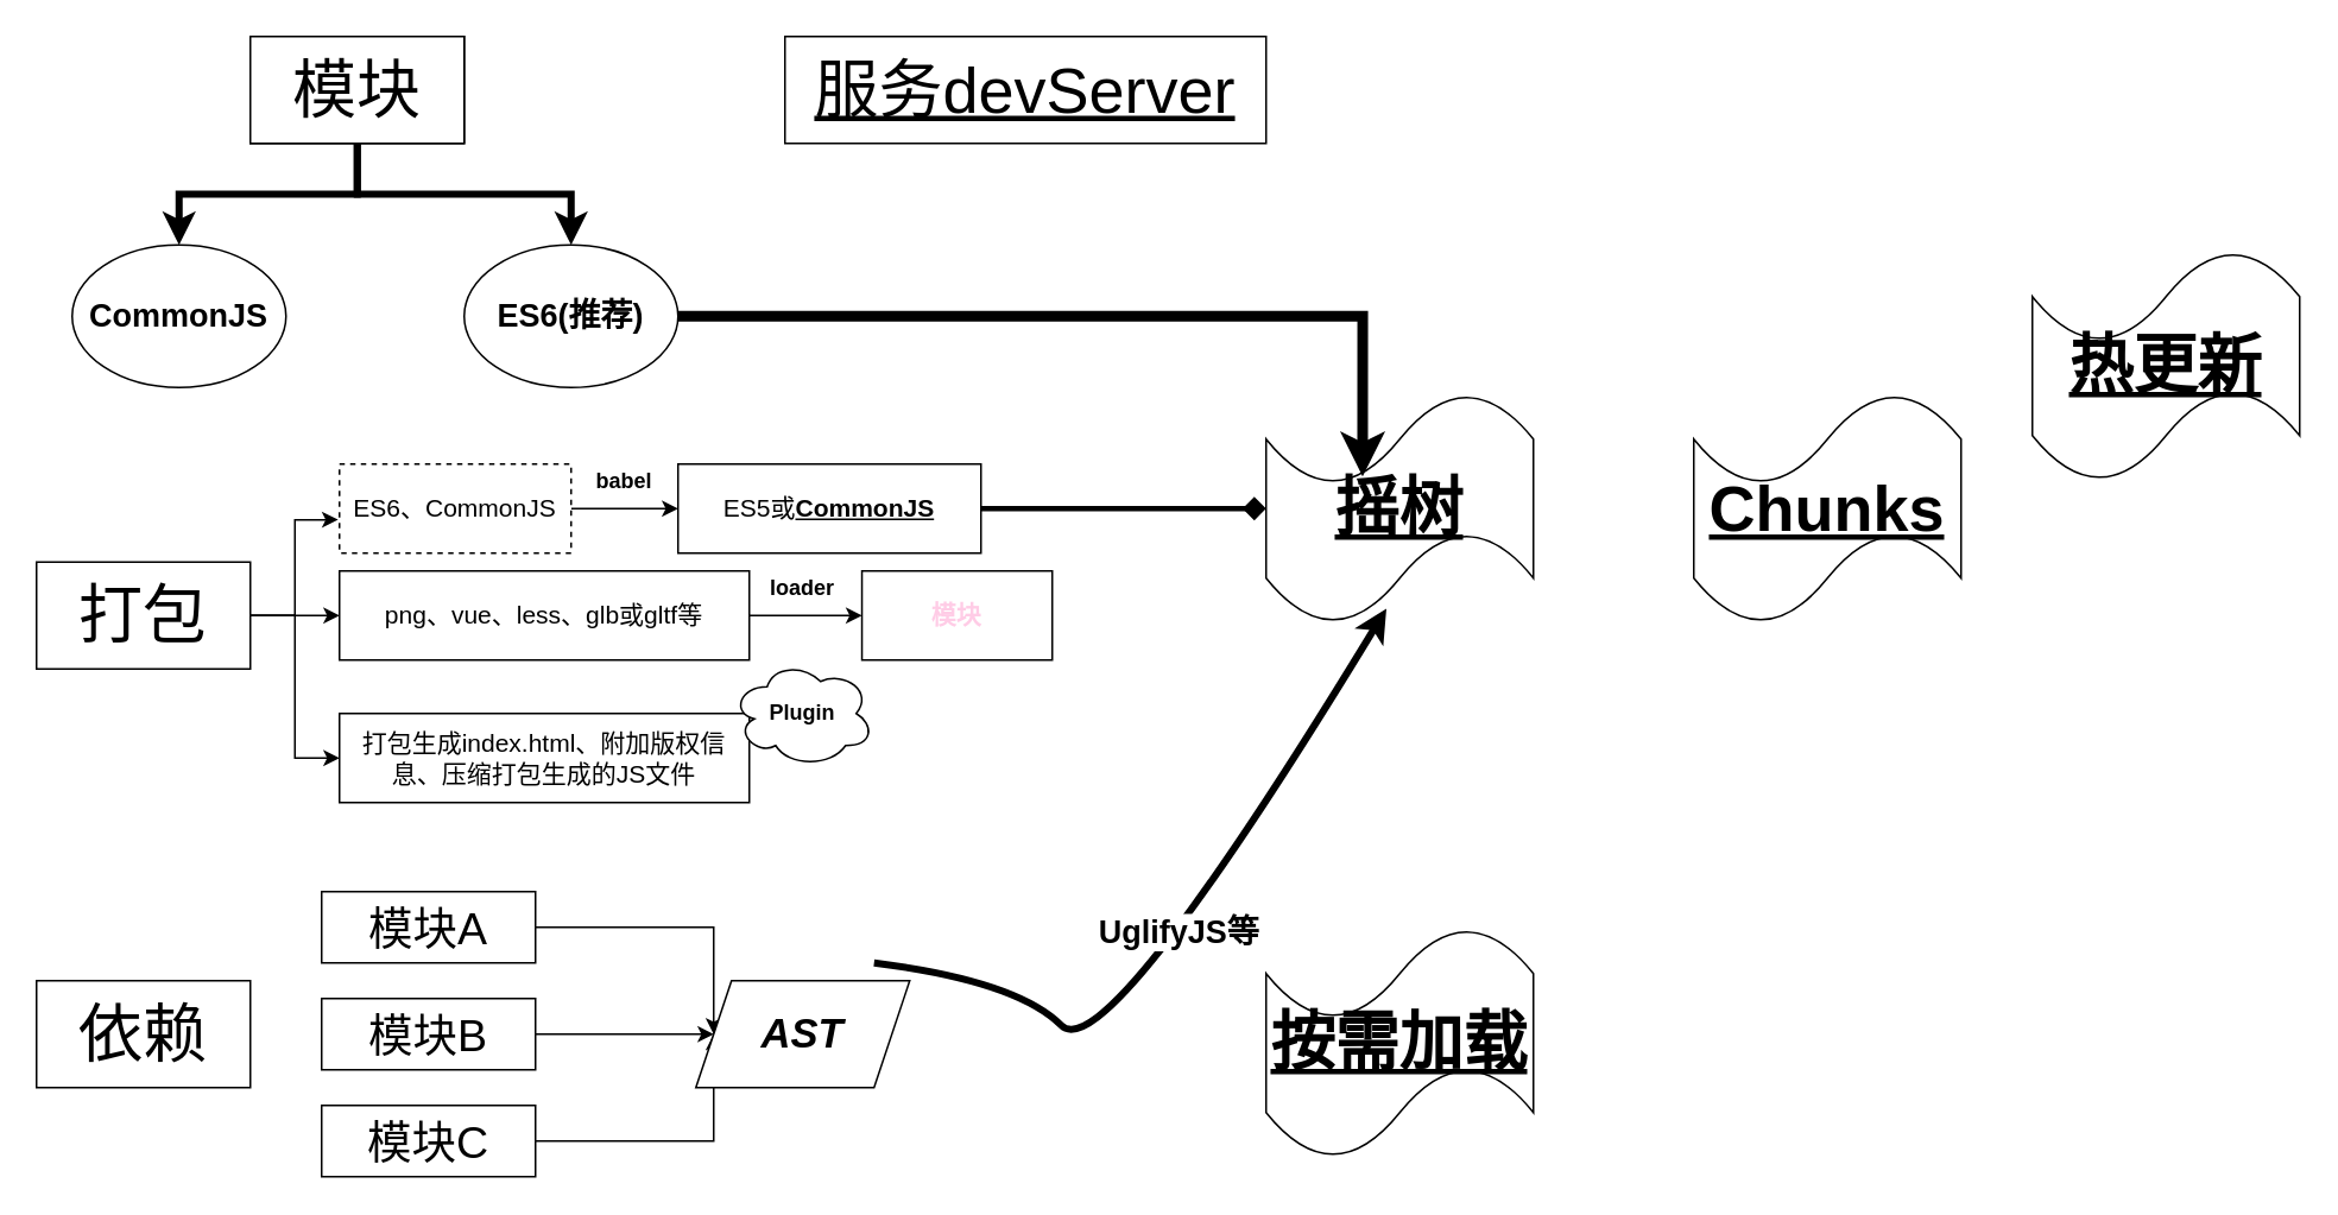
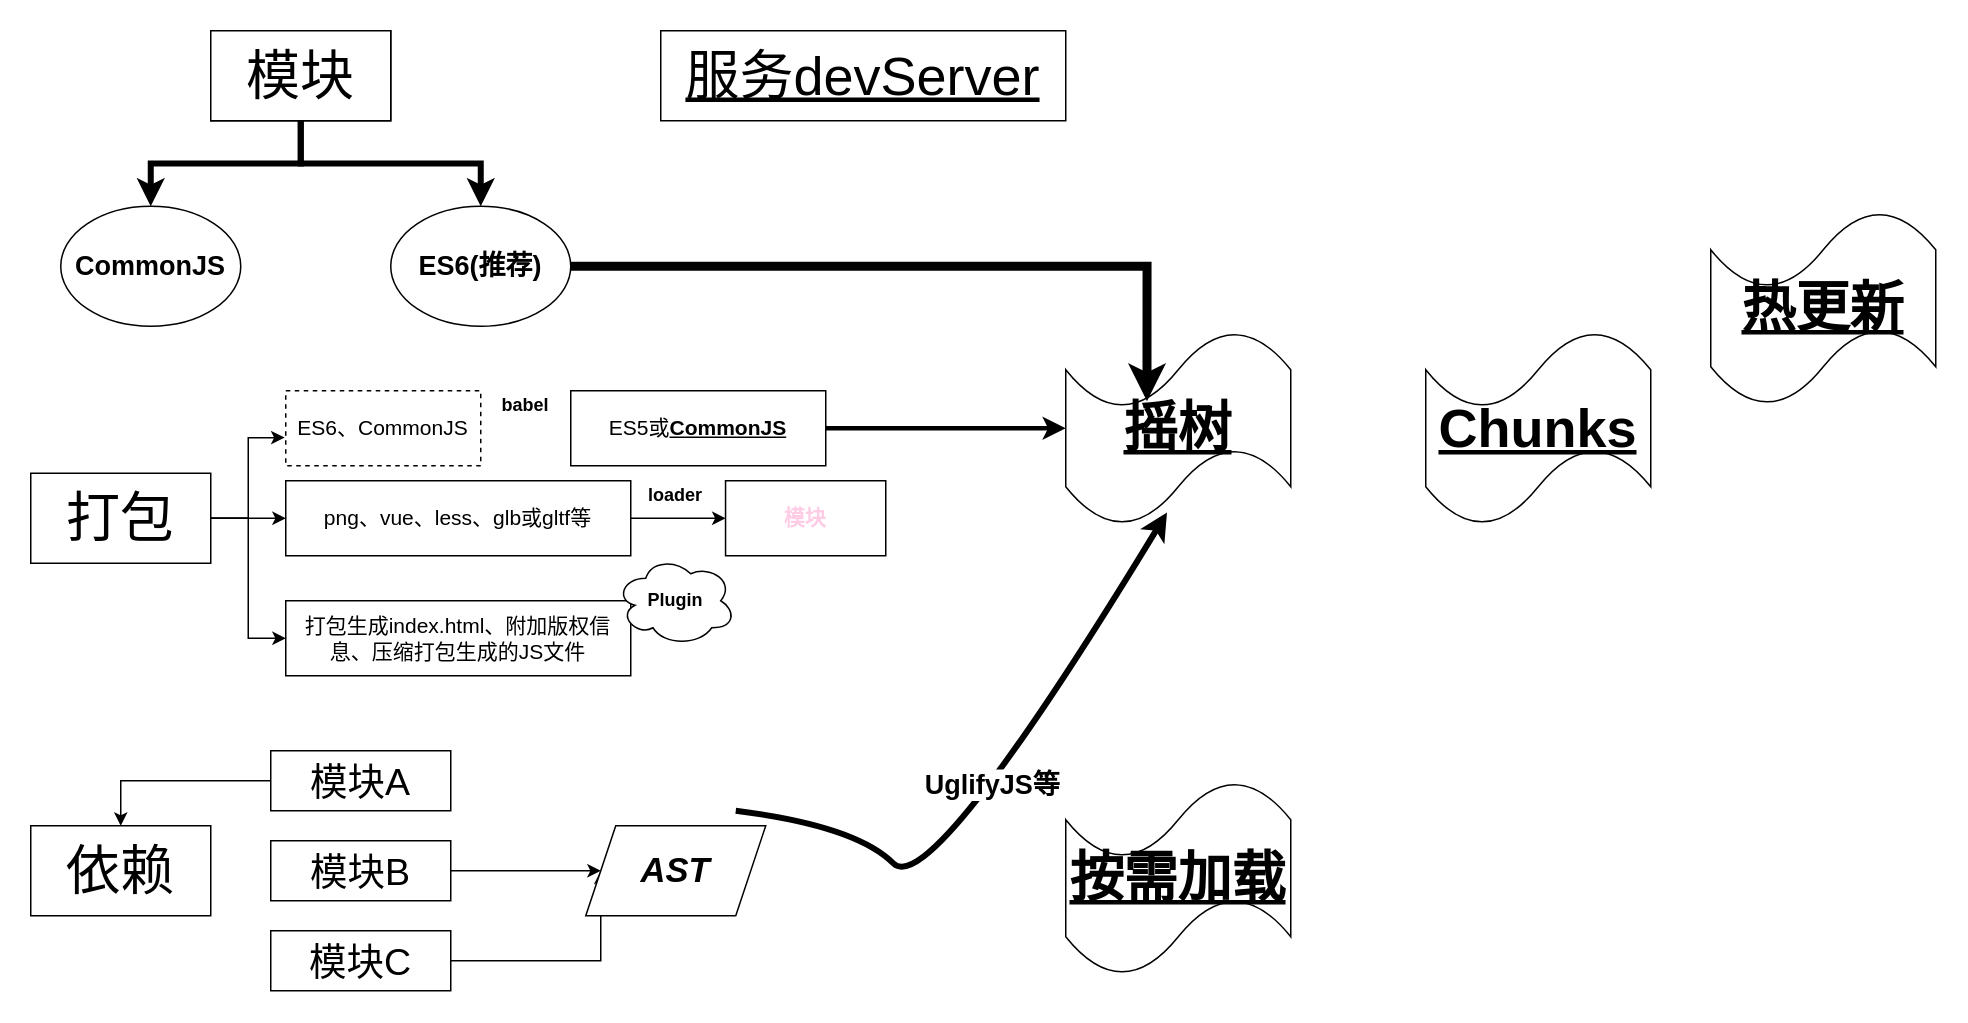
  <mxCell id="0" />
  <mxCell id="1" parent="0" />
  <mxCell id="2" value="&lt;span style=&quot;font-size: 36px;&quot;&gt;依赖&lt;/span&gt;" style="rounded=0;whiteSpace=wrap;html=1;" vertex="1" parent="1"><mxGeometry x="20" y="550" width="120" height="60" as="geometry" /></mxCell>
  <mxCell id="3" value="" style="group" vertex="1" connectable="0" parent="1"><mxGeometry x="40" y="20" width="340" height="197" as="geometry" /></mxCell>
  <mxCell id="4" value="&lt;font style=&quot;font-size: 36px;&quot;&gt;模块&lt;/font&gt;" style="rounded=0;whiteSpace=wrap;html=1;" vertex="1" parent="3"><mxGeometry x="100" width="120" height="60" as="geometry" /></mxCell>
  <mxCell id="5" style="edgeStyle=orthogonalEdgeStyle;rounded=0;orthogonalLoop=1;jettySize=auto;html=1;strokeWidth=4;" edge="1" parent="3" source="7" target="8"><mxGeometry relative="1" as="geometry" /></mxCell>
  <mxCell id="6" style="edgeStyle=orthogonalEdgeStyle;rounded=0;orthogonalLoop=1;jettySize=auto;html=1;strokeWidth=4;" edge="1" parent="3" source="7" target="9"><mxGeometry relative="1" as="geometry" /></mxCell>
  <mxCell id="7" value="&lt;font style=&quot;font-size: 36px;&quot;&gt;模块&lt;/font&gt;" style="rounded=0;whiteSpace=wrap;html=1;" vertex="1" parent="3"><mxGeometry x="100" width="120" height="60" as="geometry" /></mxCell>
  <mxCell id="8" value="&lt;font style=&quot;font-size: 18px;&quot;&gt;&lt;b&gt;CommonJS&lt;/b&gt;&lt;/font&gt;" style="ellipse;whiteSpace=wrap;html=1;" vertex="1" parent="3"><mxGeometry y="117" width="120" height="80" as="geometry" /></mxCell>
  <mxCell id="9" value="&lt;span style=&quot;font-size: 18px;&quot;&gt;&lt;b&gt;ES6(推荐)&lt;/b&gt;&lt;/span&gt;" style="ellipse;whiteSpace=wrap;html=1;" vertex="1" parent="3"><mxGeometry x="220" y="117" width="120" height="80" as="geometry" /></mxCell>
  <mxCell id="10" value="" style="group" vertex="1" connectable="0" parent="1"><mxGeometry x="20" y="250" width="570" height="200" as="geometry" /></mxCell>
  <mxCell id="11" value="" style="group" vertex="1" connectable="0" parent="10"><mxGeometry x="170" width="400" height="200" as="geometry" /></mxCell>
- <mxCell id="12" style="edgeStyle=orthogonalEdgeStyle;rounded=0;orthogonalLoop=1;jettySize=auto;html=1;entryX=0;entryY=0.5;entryDx=0;entryDy=0;" edge="1" parent="11" source="13" target="14"><mxGeometry relative="1" as="geometry" /></mxCell>
  <mxCell id="13" value="&lt;font style=&quot;font-size: 14px;&quot;&gt;ES6、CommonJS&lt;/font&gt;" style="rounded=0;whiteSpace=wrap;html=1;dashed=1;" vertex="1" parent="11"><mxGeometry y="10" width="130" height="50" as="geometry" /></mxCell>
  <mxCell id="14" value="&lt;span style=&quot;font-size: 14px;&quot;&gt;ES5或&lt;/span&gt;&lt;u style=&quot;font-size: 14px; background-color: initial;&quot;&gt;&lt;b&gt;CommonJS&lt;/b&gt;&lt;/u&gt;" style="rounded=0;whiteSpace=wrap;html=1;" vertex="1" parent="11"><mxGeometry x="190" y="10" width="170" height="50" as="geometry" /></mxCell>
  <mxCell id="15" value="&lt;b&gt;babel&lt;/b&gt;" style="text;html=1;align=center;verticalAlign=middle;whiteSpace=wrap;rounded=0;" vertex="1" parent="11"><mxGeometry x="130" width="60" height="40" as="geometry" /></mxCell>
  <mxCell id="16" style="edgeStyle=orthogonalEdgeStyle;rounded=0;orthogonalLoop=1;jettySize=auto;html=1;" edge="1" parent="11" source="17" target="18"><mxGeometry relative="1" as="geometry" /></mxCell>
  <mxCell id="17" value="&lt;span style=&quot;font-size: 14px;&quot;&gt;png、vue、less、glb或gltf等&lt;/span&gt;" style="rounded=0;whiteSpace=wrap;html=1;" vertex="1" parent="11"><mxGeometry y="70" width="230" height="50" as="geometry" /></mxCell>
  <mxCell id="18" value="&lt;span style=&quot;font-size: 14px;&quot;&gt;&lt;b&gt;&lt;font color=&quot;#ffcce6&quot;&gt;模块&lt;/font&gt;&lt;/b&gt;&lt;/span&gt;" style="rounded=0;whiteSpace=wrap;html=1;" vertex="1" parent="11"><mxGeometry x="293.2" y="70" width="106.8" height="50" as="geometry" /></mxCell>
  <mxCell id="19" value="&lt;b&gt;loader&lt;/b&gt;" style="text;html=1;align=center;verticalAlign=middle;whiteSpace=wrap;rounded=0;" vertex="1" parent="11"><mxGeometry x="230" y="60" width="60" height="40" as="geometry" /></mxCell>
  <mxCell id="20" value="&lt;span style=&quot;font-size: 14px;&quot;&gt;打包生成index.html、附加版权信息、压缩打包生成的JS文件&lt;/span&gt;" style="rounded=0;whiteSpace=wrap;html=1;" vertex="1" parent="11"><mxGeometry y="150" width="230" height="50" as="geometry" /></mxCell>
  <mxCell id="21" value="&lt;b&gt;Plugin&lt;/b&gt;" style="ellipse;shape=cloud;whiteSpace=wrap;html=1;" vertex="1" parent="11"><mxGeometry x="220" y="120" width="80" height="60" as="geometry" /></mxCell>
  <mxCell id="22" value="" style="group" vertex="1" connectable="0" parent="10"><mxGeometry y="65" width="120" height="60" as="geometry" /></mxCell>
  <mxCell id="23" value="&lt;span style=&quot;font-size: 36px;&quot;&gt;打包&lt;/span&gt;" style="rounded=0;whiteSpace=wrap;html=1;" vertex="1" parent="22"><mxGeometry width="120" height="60" as="geometry" /></mxCell>
  <mxCell id="24" style="edgeStyle=orthogonalEdgeStyle;rounded=0;orthogonalLoop=1;jettySize=auto;html=1;entryX=-0.006;entryY=0.625;entryDx=0;entryDy=0;entryPerimeter=0;" edge="1" parent="10" source="23" target="13"><mxGeometry relative="1" as="geometry" /></mxCell>
  <mxCell id="25" style="edgeStyle=orthogonalEdgeStyle;rounded=0;orthogonalLoop=1;jettySize=auto;html=1;" edge="1" parent="10" source="23" target="17"><mxGeometry relative="1" as="geometry" /></mxCell>
  <mxCell id="26" style="edgeStyle=orthogonalEdgeStyle;rounded=0;orthogonalLoop=1;jettySize=auto;html=1;entryX=0;entryY=0.5;entryDx=0;entryDy=0;" edge="1" parent="10" source="23" target="20"><mxGeometry relative="1" as="geometry" /></mxCell>
  <mxCell id="27" value="&lt;b style=&quot;font-size: 36px;&quot;&gt;&lt;u&gt;摇树&lt;/u&gt;&lt;/b&gt;" style="shape=tape;whiteSpace=wrap;html=1;" vertex="1" parent="1"><mxGeometry x="710" y="220" width="150" height="130" as="geometry" /></mxCell>
  <mxCell id="28" style="edgeStyle=orthogonalEdgeStyle;rounded=0;orthogonalLoop=1;jettySize=auto;html=1;entryX=0.361;entryY=0.361;entryDx=0;entryDy=0;entryPerimeter=0;strokeWidth=6;" edge="1" parent="1" source="9" target="27"><mxGeometry relative="1" as="geometry" /></mxCell>
- <mxCell id="29" style="edgeStyle=orthogonalEdgeStyle;rounded=0;orthogonalLoop=1;jettySize=auto;html=1;strokeWidth=3;endArrow=diamond;" edge="1" parent="1" source="14" target="27"><mxGeometry relative="1" as="geometry"><mxPoint x="670" y="285" as="targetPoint" /></mxGeometry></mxCell>
+ <mxCell id="29" style="edgeStyle=orthogonalEdgeStyle;rounded=0;orthogonalLoop=1;jettySize=auto;html=1;strokeWidth=3;" edge="1" parent="1" source="14" target="27"><mxGeometry relative="1" as="geometry"><mxPoint x="670" y="285" as="targetPoint" /></mxGeometry></mxCell>
  <mxCell id="30" value="" style="curved=1;endArrow=none;html=1;rounded=0;exitX=0.45;exitY=0.932;exitDx=0;exitDy=0;exitPerimeter=0;strokeWidth=4;endFill=0;startArrow=classic;startFill=1;" edge="1" parent="1" source="27"><mxGeometry width="50" height="50" relative="1" as="geometry"><mxPoint x="570" y="600" as="sourcePoint" /><mxPoint x="490" y="540" as="targetPoint" /><Array as="points"><mxPoint x="620" y="600" /><mxPoint x="570" y="550" /></Array></mxGeometry></mxCell>
  <mxCell id="31" value="&lt;font style=&quot;font-size: 18px;&quot;&gt;&lt;b&gt;UglifyJS等&lt;/b&gt;&lt;/font&gt;" style="edgeLabel;html=1;align=center;verticalAlign=middle;resizable=0;points=[];" vertex="1" connectable="0" parent="30"><mxGeometry x="-0.05" y="-6" relative="1" as="geometry"><mxPoint as="offset" /></mxGeometry></mxCell>
- <mxCell id="32" style="edgeStyle=orthogonalEdgeStyle;rounded=0;orthogonalLoop=1;jettySize=auto;html=1;entryX=0;entryY=0.5;entryDx=0;entryDy=0;" edge="1" parent="1" source="33" target="38"><mxGeometry relative="1" as="geometry" /></mxCell>
+ <mxCell id="32" style="edgeStyle=orthogonalEdgeStyle;rounded=0;orthogonalLoop=1;jettySize=auto;html=1;" edge="1" parent="1" source="33" target="2"><mxGeometry relative="1" as="geometry" /></mxCell>
  <mxCell id="33" value="&lt;font style=&quot;font-size: 25px;&quot;&gt;模块A&lt;/font&gt;" style="rounded=0;whiteSpace=wrap;html=1;" vertex="1" parent="1"><mxGeometry x="180" y="500" width="120" height="40" as="geometry" /></mxCell>
  <mxCell id="34" style="edgeStyle=orthogonalEdgeStyle;rounded=0;orthogonalLoop=1;jettySize=auto;html=1;entryX=0;entryY=0.5;entryDx=0;entryDy=0;" edge="1" parent="1" source="35" target="38"><mxGeometry relative="1" as="geometry" /></mxCell>
  <mxCell id="35" value="&lt;span style=&quot;font-size: 25px;&quot;&gt;模块B&lt;/span&gt;" style="rounded=0;whiteSpace=wrap;html=1;" vertex="1" parent="1"><mxGeometry x="180" y="560" width="120" height="40" as="geometry" /></mxCell>
  <mxCell id="36" style="edgeStyle=orthogonalEdgeStyle;rounded=0;orthogonalLoop=1;jettySize=auto;html=1;entryX=0;entryY=0.5;entryDx=0;entryDy=0;" edge="1" parent="1" source="37" target="38"><mxGeometry relative="1" as="geometry" /></mxCell>
  <mxCell id="37" value="&lt;span style=&quot;font-size: 25px;&quot;&gt;模块C&lt;/span&gt;" style="rounded=0;whiteSpace=wrap;html=1;" vertex="1" parent="1"><mxGeometry x="180" y="620" width="120" height="40" as="geometry" /></mxCell>
  <mxCell id="38" value="&lt;font style=&quot;font-size: 23px;&quot;&gt;&lt;b&gt;&lt;i&gt;AST&lt;/i&gt;&lt;/b&gt;&lt;/font&gt;" style="shape=parallelogram;perimeter=parallelogramPerimeter;whiteSpace=wrap;html=1;fixedSize=1;" vertex="1" parent="1"><mxGeometry x="390" y="550" width="120" height="60" as="geometry" /></mxCell>
  <mxCell id="39" value="&lt;span style=&quot;font-size: 36px;&quot;&gt;&lt;u&gt;服务devServer&lt;/u&gt;&lt;/span&gt;" style="rounded=0;whiteSpace=wrap;html=1;" vertex="1" parent="1"><mxGeometry x="440" y="20" width="270" height="60" as="geometry" /></mxCell>
  <mxCell id="40" value="&lt;span style=&quot;font-size: 36px;&quot;&gt;&lt;b&gt;&lt;u&gt;Chunks&lt;/u&gt;&lt;/b&gt;&lt;/span&gt;" style="shape=tape;whiteSpace=wrap;html=1;" vertex="1" parent="1"><mxGeometry x="950" y="220" width="150" height="130" as="geometry" /></mxCell>
  <mxCell id="41" value="&lt;span style=&quot;font-size: 36px;&quot;&gt;&lt;b&gt;&lt;u&gt;热更新&lt;/u&gt;&lt;/b&gt;&lt;/span&gt;" style="shape=tape;whiteSpace=wrap;html=1;" vertex="1" parent="1"><mxGeometry x="1140" y="140" width="150" height="130" as="geometry" /></mxCell>
  <mxCell id="42" value="&lt;span style=&quot;font-size: 36px;&quot;&gt;&lt;b&gt;&lt;u&gt;按需加载&lt;/u&gt;&lt;/b&gt;&lt;/span&gt;" style="shape=tape;whiteSpace=wrap;html=1;" vertex="1" parent="1"><mxGeometry x="710" y="520" width="150" height="130" as="geometry" /></mxCell>
